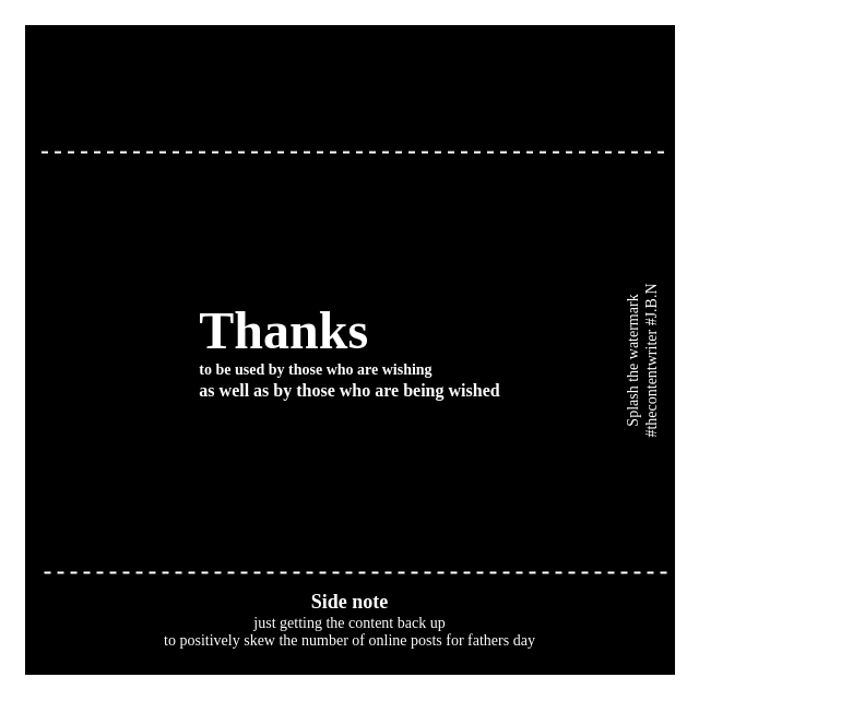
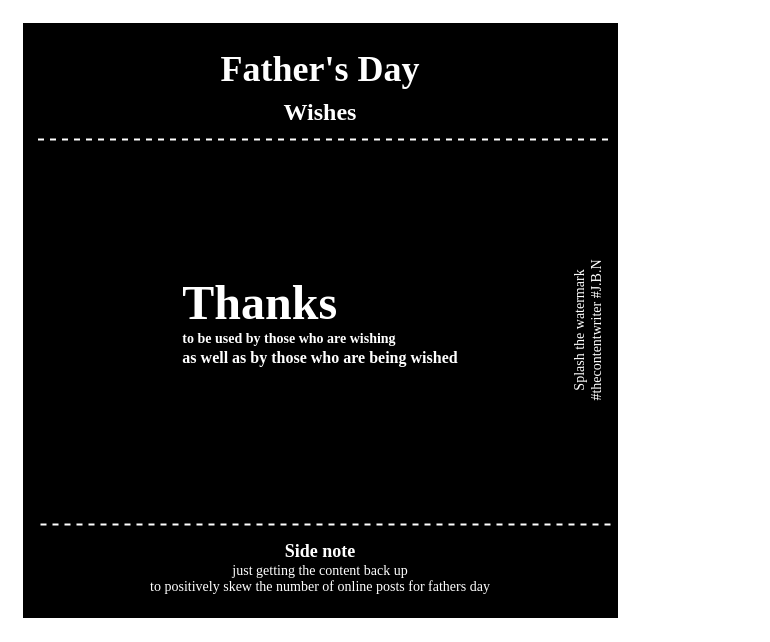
  <mxCell id="0" />
  <mxCell id="1" parent="0" />
  <mxCell id="2" value="&lt;div style=&quot;text-align: left;&quot;&gt;&lt;span style=&quot;background-color: initial;&quot;&gt;&lt;font color=&quot;#ffffff&quot; style=&quot;font-size: 48px;&quot;&gt;&lt;b&gt;Thanks&lt;/b&gt;&lt;/font&gt;&lt;/span&gt;&lt;/div&gt;&lt;div style=&quot;text-align: left;&quot;&gt;&lt;span style=&quot;background-color: initial;&quot;&gt;&lt;font color=&quot;#ffffff&quot; style=&quot;font-size: 14px;&quot;&gt;&lt;b&gt;to be used by those who are wishing&lt;/b&gt;&lt;/font&gt;&lt;/span&gt;&lt;/div&gt;&lt;div style=&quot;text-align: left;&quot;&gt;&lt;span style=&quot;background-color: initial;&quot;&gt;&lt;font color=&quot;#ffffff&quot; size=&quot;3&quot;&gt;&lt;b&gt;as well as by those who are being wished&lt;/b&gt;&lt;/font&gt;&lt;/span&gt;&lt;/div&gt;" style="whiteSpace=wrap;html=1;aspect=fixed;strokeWidth=5;fontFamily=xkcd;fillColor=#000000;strokeColor=#FFFFFF;" parent="1" vertex="1"><mxGeometry x="20" y="20" width="600" height="600" as="geometry" /></mxCell>
+ <mxCell id="3" value="&lt;font&gt;&lt;font color=&quot;#ffffff&quot; style=&quot;font-size: 36px;&quot;&gt;&lt;b style=&quot;&quot;&gt;Father's Day&lt;/b&gt;&lt;/font&gt;&lt;br&gt;&lt;/font&gt;" style="text;html=1;strokeColor=none;fillColor=none;align=center;verticalAlign=middle;whiteSpace=wrap;rounded=0;fontFamily=xkcd;" parent="1" vertex="1"><mxGeometry x="35" y="58" width="570" height="22" as="geometry" /></mxCell>
+ <mxCell id="4" value="&lt;font&gt;&lt;font color=&quot;#ffffff&quot; style=&quot;font-size: 24px;&quot;&gt;&lt;b style=&quot;&quot;&gt;Wishes&lt;/b&gt;&lt;/font&gt;&lt;br&gt;&lt;/font&gt;" style="text;html=1;strokeColor=none;fillColor=none;align=center;verticalAlign=middle;whiteSpace=wrap;rounded=0;fontFamily=xkcd;" parent="1" vertex="1"><mxGeometry x="20" y="102" width="600" height="20" as="geometry" /></mxCell>
  <mxCell id="5" value="" style="endArrow=none;dashed=1;html=1;strokeWidth=2;strokeColor=#FFFFFF;" parent="1" edge="1"><mxGeometry width="50" height="50" relative="1" as="geometry"><mxPoint x="607.5" y="139" as="sourcePoint" /><mxPoint x="32.5" y="139" as="targetPoint" /></mxGeometry></mxCell>
  <mxCell id="6" value="" style="endArrow=none;dashed=1;html=1;strokeWidth=2;strokeColor=#FFFFFF;" parent="1" edge="1"><mxGeometry width="50" height="50" relative="1" as="geometry"><mxPoint x="610" y="524" as="sourcePoint" /><mxPoint x="35" y="524" as="targetPoint" /></mxGeometry></mxCell>
  <mxCell id="7" value="&lt;font style=&quot;&quot;&gt;&lt;font color=&quot;#ffffff&quot;&gt;&lt;b style=&quot;&quot;&gt;&lt;span style=&quot;font-size: 18px;&quot;&gt;Side note&lt;/span&gt;&lt;br&gt;&lt;/b&gt;&lt;span style=&quot;font-size: 14px;&quot;&gt;just getting the content back up&lt;br&gt;&lt;/span&gt;&lt;font style=&quot;font-size: 14px;&quot;&gt;to positively skew the number of online posts for fathers day&lt;/font&gt;&lt;/font&gt;&lt;br&gt;&lt;/font&gt;" style="text;html=1;strokeColor=none;fillColor=none;align=center;verticalAlign=middle;whiteSpace=wrap;rounded=0;fontFamily=xkcd;" parent="1" vertex="1"><mxGeometry x="20" y="530" width="600" height="75" as="geometry" /></mxCell>
  <mxCell id="8" style="edgeStyle=orthogonalEdgeStyle;rounded=0;orthogonalLoop=1;jettySize=auto;html=1;exitX=0.5;exitY=1;exitDx=0;exitDy=0;strokeWidth=2;" parent="1" edge="1"><mxGeometry relative="1" as="geometry"><mxPoint x="471" y="391" as="sourcePoint" /><mxPoint x="471" y="391" as="targetPoint" /></mxGeometry></mxCell>
  <mxCell id="9" value="&lt;font style=&quot;&quot;&gt;&lt;font style=&quot;font-size: 14px;&quot; color=&quot;#ffffff&quot;&gt;Splash the watermark&lt;br&gt;#thecontentwriter #J.B.N&lt;/font&gt;&lt;br&gt;&lt;/font&gt;" style="text;html=1;strokeColor=none;fillColor=none;align=center;verticalAlign=middle;whiteSpace=wrap;rounded=0;rotation=-90;fontFamily=xkcd;" parent="1" vertex="1"><mxGeometry x="428" y="320" width="320" height="20" as="geometry" /></mxCell>
